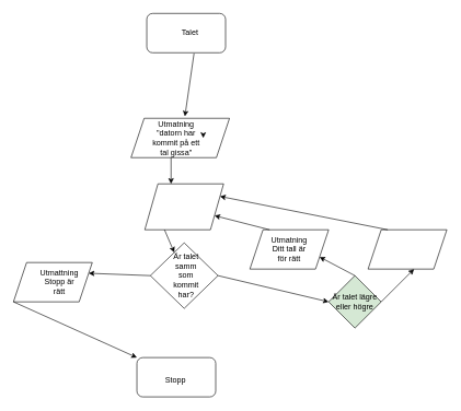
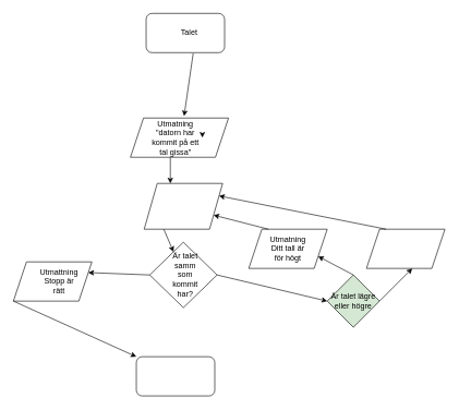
  <mxCell id="0" />
  <mxCell id="1" parent="0" />
  <mxCell id="2" value="" style="rounded=1;whiteSpace=wrap;html=1;" vertex="1" parent="1"><mxGeometry x="223" width="120" height="60" as="geometry" y="20" /></mxCell>
  <mxCell id="3" value="Talet" style="text;html=1;strokeColor=none;fillColor=none;align=center;verticalAlign=middle;whiteSpace=wrap;rounded=0;" vertex="1" parent="1"><mxGeometry x="269" y="40" width="40" height="20" as="geometry" /></mxCell>
  <mxCell id="4" value="" style="shape=parallelogram;perimeter=parallelogramPerimeter;whiteSpace=wrap;html=1;fixedSize=1;" vertex="1" parent="1"><mxGeometry x="199" y="180" width="150" height="60" as="geometry" /></mxCell>
  <mxCell id="5" value="Utmatning&lt;br&gt;&quot;datorn har kommit på ett tal gissa&quot;" style="text;html=1;strokeColor=none;fillColor=none;align=center;verticalAlign=middle;whiteSpace=wrap;rounded=0;" vertex="1" parent="1"><mxGeometry x="227" y="200" width="82" height="20" as="geometry" /></mxCell>
  <mxCell id="6" style="edgeStyle=orthogonalEdgeStyle;rounded=0;orthogonalLoop=1;jettySize=auto;html=1;exitX=1;exitY=0.25;exitDx=0;exitDy=0;entryX=1;entryY=0.5;entryDx=0;entryDy=0;" edge="1" parent="1" source="5" target="5"><mxGeometry relative="1" as="geometry" /></mxCell>
  <mxCell id="7" value="" style="shape=parallelogram;perimeter=parallelogramPerimeter;whiteSpace=wrap;html=1;fixedSize=1;" vertex="1" parent="1"><mxGeometry x="220" y="280" width="120" height="70" as="geometry" /></mxCell>
  <mxCell id="8" value="" style="endArrow=classic;html=1;" edge="1" parent="1"><mxGeometry width="50" height="50" relative="1" as="geometry"><mxPoint x="260" y="240" as="sourcePoint" /><mxPoint x="260" y="280" as="targetPoint" /></mxGeometry></mxCell>
  <mxCell id="9" value="" style="rhombus;whiteSpace=wrap;html=1;" vertex="1" parent="1"><mxGeometry x="228.5" y="370" width="103" height="100" as="geometry" /></mxCell>
  <mxCell id="10" value="" style="endArrow=classic;html=1;" edge="1" parent="1" target="9"><mxGeometry width="50" height="50" relative="1" as="geometry"><mxPoint x="250" y="350" as="sourcePoint" /><mxPoint x="300" y="300" as="targetPoint" /></mxGeometry></mxCell>
  <mxCell id="11" value="Är talet samm som kommit&lt;br&gt;har?&lt;br&gt;" style="text;html=1;strokeColor=none;fillColor=none;align=center;verticalAlign=middle;whiteSpace=wrap;rounded=0;" vertex="1" parent="1"><mxGeometry x="263" y="410" width="40" height="20" as="geometry" /></mxCell>
  <mxCell id="12" value="" style="shape=parallelogram;perimeter=parallelogramPerimeter;whiteSpace=wrap;html=1;fixedSize=1;" vertex="1" parent="1"><mxGeometry x="20" y="400" width="120" height="60" as="geometry" /></mxCell>
  <mxCell id="13" value="Utmattning&lt;br&gt;Stopp är rätt" style="text;html=1;strokeColor=none;fillColor=none;align=center;verticalAlign=middle;whiteSpace=wrap;rounded=0;" vertex="1" parent="1"><mxGeometry x="70" y="420" width="40" height="20" as="geometry" /></mxCell>
  <mxCell id="14" value="" style="rounded=1;whiteSpace=wrap;html=1;" vertex="1" parent="1"><mxGeometry x="208" y="545" width="120" height="60" as="geometry" /></mxCell>
  <mxCell id="15" value="" style="endArrow=classic;html=1;entryX=1;entryY=0.25;entryDx=0;entryDy=0;" edge="1" parent="1" target="12"><mxGeometry width="50" height="50" relative="1" as="geometry"><mxPoint x="228.5" y="420" as="sourcePoint" /><mxPoint x="148.5" y="420" as="targetPoint" /></mxGeometry></mxCell>
  <mxCell id="16" value="" style="endArrow=classic;html=1;entryX=0;entryY=0.5;entryDx=0;entryDy=0;exitX=1;exitY=0.5;exitDx=0;exitDy=0;" edge="1" parent="1" source="9"><mxGeometry width="50" height="50" relative="1" as="geometry"><mxPoint x="350" y="350" as="sourcePoint" /><mxPoint x="500" y="460" as="targetPoint" /></mxGeometry></mxCell>
  <mxCell id="17" value="" style="endArrow=classic;html=1;entryX=0;entryY=0;entryDx=0;entryDy=0;" edge="1" parent="1" target="14"><mxGeometry width="50" height="50" relative="1" as="geometry"><mxPoint x="20" y="460" as="sourcePoint" /><mxPoint x="70" y="410" as="targetPoint" /></mxGeometry></mxCell>
- <mxCell id="18" value="Stopp" style="text;html=1;strokeColor=none;fillColor=none;align=center;verticalAlign=middle;whiteSpace=wrap;rounded=0;" vertex="1" parent="1"><mxGeometry x="247" y="570" width="40" height="20" as="geometry" /></mxCell>
  <mxCell id="19" value="Är talet lägre eller högre" style="rhombus;whiteSpace=wrap;html=1;fillColor=#d5e8d4;" vertex="1" parent="1"><mxGeometry x="500" y="420" width="80" height="80" as="geometry" /></mxCell>
  <mxCell id="20" value="" style="shape=parallelogram;perimeter=parallelogramPerimeter;whiteSpace=wrap;html=1;fixedSize=1;" vertex="1" parent="1"><mxGeometry x="380" y="350" width="120" height="60" as="geometry" /></mxCell>
  <mxCell id="21" value="" style="shape=parallelogram;perimeter=parallelogramPerimeter;whiteSpace=wrap;html=1;fixedSize=1;" vertex="1" parent="1"><mxGeometry x="560" y="350" width="120" height="60" as="geometry" /></mxCell>
- <mxCell id="22" value="Utmatning&lt;br&gt;Ditt tall är för rätt" style="text;html=1;strokeColor=none;fillColor=none;align=center;verticalAlign=middle;whiteSpace=wrap;rounded=0;" vertex="1" parent="1"><mxGeometry x="420" y="370" width="40" height="20" as="geometry" /></mxCell>
+ <mxCell id="22" value="Utmatning&lt;br&gt;Ditt tall är för högt" style="text;html=1;strokeColor=none;fillColor=none;align=center;verticalAlign=middle;whiteSpace=wrap;rounded=0;" vertex="1" parent="1"><mxGeometry x="420" y="370" width="40" height="20" as="geometry" /></mxCell>
  <mxCell id="23" value="" style="endArrow=classic;html=1;entryX=1;entryY=0.25;entryDx=0;entryDy=0;" edge="1" parent="1" target="7"><mxGeometry width="50" height="50" relative="1" as="geometry"><mxPoint x="590" y="350" as="sourcePoint" /><mxPoint x="640" y="300" as="targetPoint" /></mxGeometry></mxCell>
  <mxCell id="24" value="" style="endArrow=classic;html=1;entryX=1;entryY=0.75;entryDx=0;entryDy=0;" edge="1" parent="1" target="7"><mxGeometry width="50" height="50" relative="1" as="geometry"><mxPoint x="410" y="350" as="sourcePoint" /><mxPoint x="460" y="300" as="targetPoint" /></mxGeometry></mxCell>
  <mxCell id="25" value="" style="endArrow=classic;html=1;" edge="1" parent="1"><mxGeometry width="50" height="50" relative="1" as="geometry"><mxPoint x="580" y="460" as="sourcePoint" /><mxPoint x="630" y="410" as="targetPoint" /></mxGeometry></mxCell>
  <mxCell id="26" value="" style="endArrow=classic;html=1;entryX=1;entryY=0.75;entryDx=0;entryDy=0;" edge="1" parent="1" target="20"><mxGeometry width="50" height="50" relative="1" as="geometry"><mxPoint x="540" y="420" as="sourcePoint" /><mxPoint x="590" y="370" as="targetPoint" /></mxGeometry></mxCell>
  <mxCell id="27" value="" style="endArrow=classic;html=1;entryX=0.547;entryY=-0.05;entryDx=0;entryDy=0;entryPerimeter=0;exitX=0.6;exitY=1.017;exitDx=0;exitDy=0;exitPerimeter=0;" edge="1" parent="1" source="2" target="4"><mxGeometry width="50" height="50" relative="1" as="geometry"><mxPoint x="290" y="100" as="sourcePoint" /><mxPoint x="340" y="50" as="targetPoint" /></mxGeometry></mxCell>
